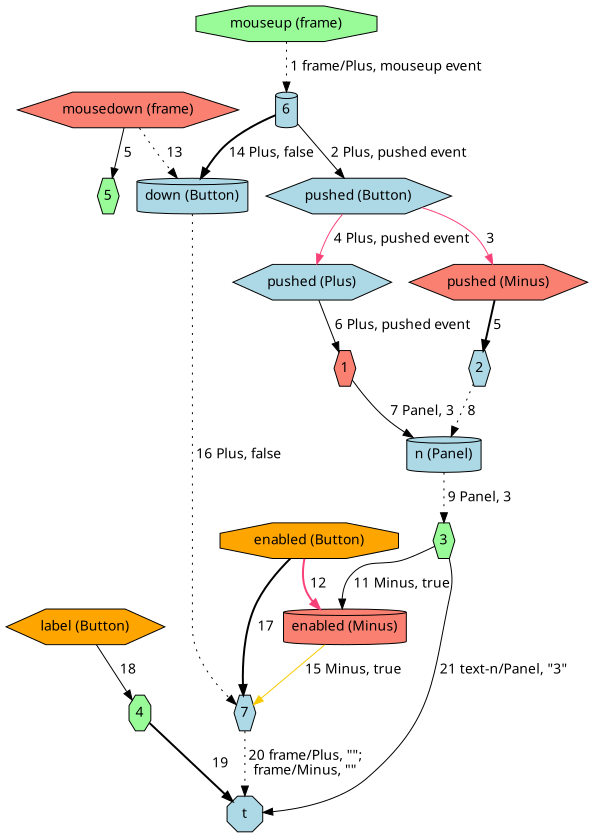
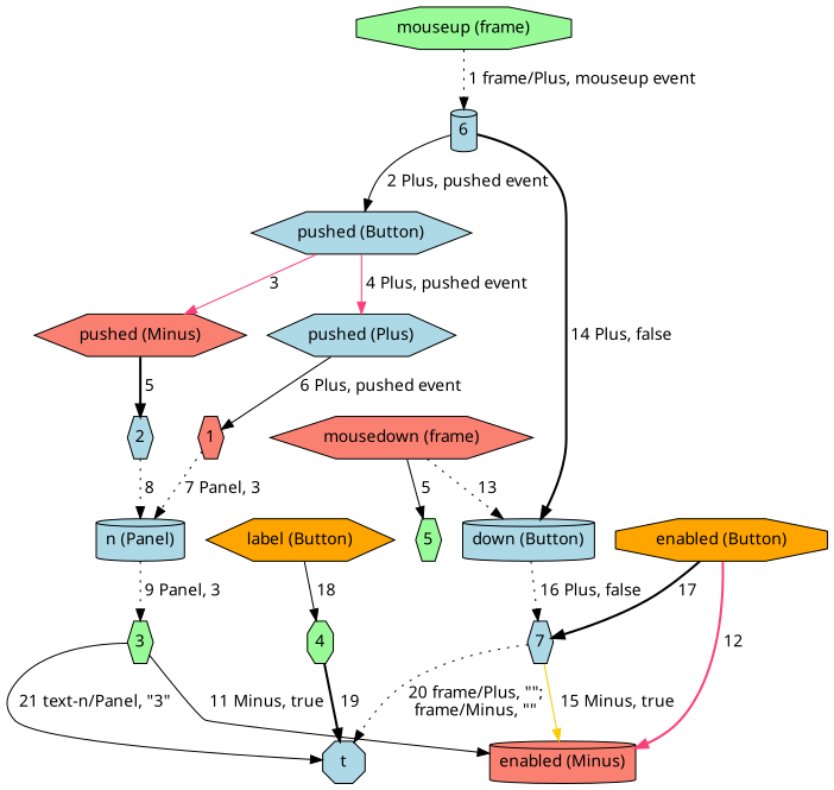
  digraph {
    node [fillcolor=lightblue fontname="Avenir Next" shape=hexagon style=filled]
    edge [fontname="Avenir Next" style=solid]
    t [fixedsize=true shape=octagon width=0.5]
    n2 [fillcolor=palegreen fixedsize=true label=4 shape=octagon width=0.3]
    n3 [fillcolor=orange label="label (Button)"]
    n4 [fillcolor=palegreen fixedsize=true label=5 width=0.3]
    n5 [label="down (Button)" shape=cylinder]
    n6 [fixedsize=true label=7 width=0.3]
    n7 [fillcolor=salmon label="mousedown (frame)"]
    n8 [fixedsize=true label=6 shape=cylinder width=0.3]
    n9 [label="pushed (Button)"]
    n10 [label="pushed (Plus)"]
    n11 [fillcolor=salmon label="pushed (Minus)"]
    n12 [fillcolor=palegreen label="mouseup (frame)" shape=octagon]
    n13 [fillcolor=salmon fixedsize=true label=1 width=0.3]
    n14 [fixedsize=true label=2 width=0.3]
    n15 [fillcolor=orange label="enabled (Button)" shape=octagon]
    n16 [fillcolor=salmon label="enabled (Minus)" shape=cylinder]
    n17 [label="n (Panel)" shape=cylinder]
    n18 [fillcolor=palegreen fixedsize=true label=3 width=0.3]
    n2 -> t [label=" 19" style=bold]
    n3 -> n2 [label=" 18"]
    n5 -> n6 [label=" 16 Plus, false" style=dotted]
    n6 -> t [label=" 20 frame/Plus, \"\";\n frame/Minus, \"\"" style=dotted]
    n7 -> n4 [label=" 5"]
    n7 -> n5 [label=" 13" style=dotted]
    n8 -> n5 [label=" 14 Plus, false" style=bold]
    n8 -> n9 [label=" 2 Plus, pushed event"]
    n9 -> n10 [color="#f94179" label=" 4 Plus, pushed event"]
    n9 -> n11 [color="#f94179" label=" 3"]
    n10 -> n13 [label=" 6 Plus, pushed event"]
    n11 -> n14 [label=" 5" style=bold]
    n12 -> n8 [label=" 1 frame/Plus, mouseup event" style=dotted]
-   n13 -> n17 [label=" 7 Panel, 3"]
+   n13 -> n17 [label=" 7 Panel, 3" style=dotted]
    n14 -> n17 [label=" 8" style=dotted]
    n15 -> n6 [label=" 17" style=bold]
    n15 -> n16 [color="#f94179" label=" 12" style=bold]
-   n16 -> n6 [color="#f8ca00" label=" 15 Minus, true"]
+   n6 -> n16 [color="#f8ca00" label=" 15 Minus, true"]
    n17 -> n18 [label=" 9 Panel, 3" style=dotted]
    n18 -> t [label=" 21 text-n/Panel, \"3\""]
    n18 -> n16 [label=" 11 Minus, true"]
  }
